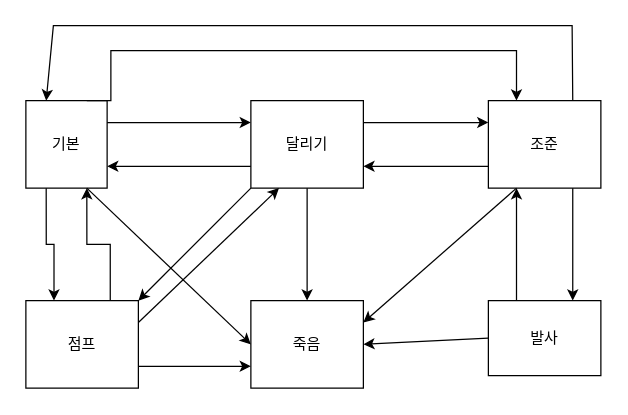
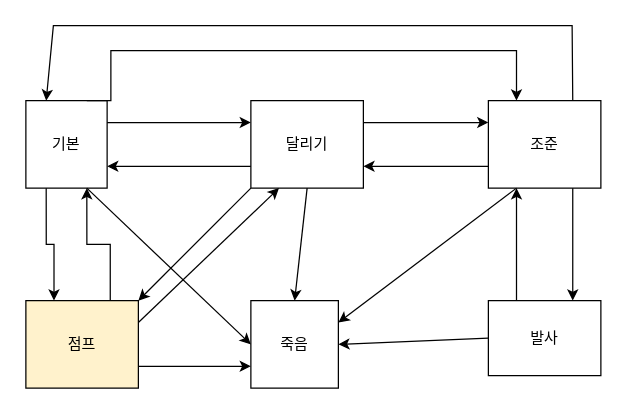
  <mxCell id="0" />
  <mxCell id="1" parent="0" />
  <mxCell id="2" value="" style="edgeStyle=orthogonalEdgeStyle;rounded=0;orthogonalLoop=1;jettySize=auto;html=1;exitX=0.25;exitY=1;exitDx=0;exitDy=0;entryX=0.25;entryY=0;entryDx=0;entryDy=0;" edge="1" parent="1" source="3" target="20"><mxGeometry relative="1" as="geometry" /></mxCell>
  <mxCell id="3" value="기본" style="rounded=0;whiteSpace=wrap;html=1;" parent="1" vertex="1"><mxGeometry x="20" y="80" width="65" height="70" as="geometry" /></mxCell>
  <mxCell id="4" value="조준" style="rounded=0;whiteSpace=wrap;html=1;" parent="1" vertex="1"><mxGeometry x="390" y="80" width="90" height="70" as="geometry" /></mxCell>
  <mxCell id="5" value="" style="edgeStyle=orthogonalEdgeStyle;rounded=0;orthogonalLoop=1;jettySize=auto;html=1;exitX=0.75;exitY=0;exitDx=0;exitDy=0;entryX=0.25;entryY=0;entryDx=0;entryDy=0;" parent="1" source="3" target="4" edge="1"><mxGeometry relative="1" as="geometry"><mxPoint x="150" y="-100" as="sourcePoint" /><mxPoint x="150" y="-20" as="targetPoint" /><Array as="points"><mxPoint x="88" y="40" /><mxPoint x="413" y="40" /></Array></mxGeometry></mxCell>
- <mxCell id="6" value="죽음" style="rounded=0;whiteSpace=wrap;html=1;" parent="1" vertex="1"><mxGeometry x="200" y="240" width="90" height="70" as="geometry" /></mxCell>
+ <mxCell id="6" value="죽음" style="rounded=0;whiteSpace=wrap;html=1;" parent="1" vertex="1"><mxGeometry x="200" y="240" width="70" height="70" as="geometry" /></mxCell>
  <mxCell id="7" value="달리기" style="rounded=0;whiteSpace=wrap;html=1;" parent="1" vertex="1"><mxGeometry x="200" y="80" width="90" height="70" as="geometry" /></mxCell>
  <mxCell id="8" value="발사" style="rounded=0;whiteSpace=wrap;html=1;" parent="1" vertex="1"><mxGeometry x="390" y="240" width="90" height="60" as="geometry" /></mxCell>
  <mxCell id="9" value="" style="endArrow=classic;html=1;rounded=0;exitX=1;exitY=0.25;exitDx=0;exitDy=0;entryX=0;entryY=0.25;entryDx=0;entryDy=0;" parent="1" source="3" target="7" edge="1"><mxGeometry width="50" height="50" relative="1" as="geometry"><mxPoint x="360" y="170" as="sourcePoint" /><mxPoint x="410" y="120" as="targetPoint" /></mxGeometry></mxCell>
  <mxCell id="10" value="" style="endArrow=classic;html=1;rounded=0;exitX=0;exitY=0.75;exitDx=0;exitDy=0;entryX=1;entryY=0.75;entryDx=0;entryDy=0;" parent="1" source="7" target="3" edge="1"><mxGeometry width="50" height="50" relative="1" as="geometry"><mxPoint x="120" y="108" as="sourcePoint" /><mxPoint x="210" y="108" as="targetPoint" /></mxGeometry></mxCell>
  <mxCell id="11" value="" style="endArrow=classic;html=1;rounded=0;exitX=0.5;exitY=1;exitDx=0;exitDy=0;entryX=0.5;entryY=0;entryDx=0;entryDy=0;" parent="1" source="7" target="6" edge="1"><mxGeometry width="50" height="50" relative="1" as="geometry"><mxPoint x="130" y="118" as="sourcePoint" /><mxPoint x="170" y="200" as="targetPoint" /></mxGeometry></mxCell>
  <mxCell id="12" value="" style="endArrow=classic;html=1;rounded=0;exitX=0.75;exitY=1;exitDx=0;exitDy=0;entryX=0;entryY=0.5;entryDx=0;entryDy=0;" parent="1" source="3" target="6" edge="1"><mxGeometry width="50" height="50" relative="1" as="geometry"><mxPoint x="255" y="160" as="sourcePoint" /><mxPoint x="255" y="250" as="targetPoint" /></mxGeometry></mxCell>
  <mxCell id="13" value="" style="endArrow=classic;html=1;rounded=0;exitX=1;exitY=0.25;exitDx=0;exitDy=0;entryX=0;entryY=0.25;entryDx=0;entryDy=0;" parent="1" source="7" target="4" edge="1"><mxGeometry width="50" height="50" relative="1" as="geometry"><mxPoint x="265" y="170" as="sourcePoint" /><mxPoint x="265" y="260" as="targetPoint" /></mxGeometry></mxCell>
  <mxCell id="14" value="" style="endArrow=classic;html=1;rounded=0;exitX=0;exitY=0.75;exitDx=0;exitDy=0;entryX=1;entryY=0.75;entryDx=0;entryDy=0;" parent="1" source="4" target="7" edge="1"><mxGeometry width="50" height="50" relative="1" as="geometry"><mxPoint x="275" y="180" as="sourcePoint" /><mxPoint x="275" y="270" as="targetPoint" /></mxGeometry></mxCell>
  <mxCell id="15" value="" style="endArrow=classic;html=1;rounded=0;exitX=0.25;exitY=1;exitDx=0;exitDy=0;entryX=1;entryY=0.25;entryDx=0;entryDy=0;" parent="1" source="4" target="6" edge="1"><mxGeometry width="50" height="50" relative="1" as="geometry"><mxPoint x="285" y="190" as="sourcePoint" /><mxPoint x="285" y="280" as="targetPoint" /></mxGeometry></mxCell>
  <mxCell id="16" value="" style="endArrow=classic;html=1;rounded=0;exitX=0.75;exitY=1;exitDx=0;exitDy=0;entryX=0.75;entryY=0;entryDx=0;entryDy=0;" parent="1" source="4" target="8" edge="1"><mxGeometry width="50" height="50" relative="1" as="geometry"><mxPoint x="295" y="200" as="sourcePoint" /><mxPoint x="295" y="290" as="targetPoint" /></mxGeometry></mxCell>
  <mxCell id="17" value="" style="endArrow=classic;html=1;rounded=0;entryX=0.25;entryY=1;entryDx=0;entryDy=0;exitX=0.25;exitY=0;exitDx=0;exitDy=0;" parent="1" source="8" target="4" edge="1"><mxGeometry width="50" height="50" relative="1" as="geometry"><mxPoint x="420" y="240" as="sourcePoint" /><mxPoint x="305" y="300" as="targetPoint" /></mxGeometry></mxCell>
  <mxCell id="18" value="" style="endArrow=classic;html=1;rounded=0;exitX=0.75;exitY=0;exitDx=0;exitDy=0;entryX=0.25;entryY=0;entryDx=0;entryDy=0;" parent="1" source="4" target="3" edge="1"><mxGeometry width="50" height="50" relative="1" as="geometry"><mxPoint x="510" y="30" as="sourcePoint" /><mxPoint x="0" y="40" as="targetPoint" /><Array as="points"><mxPoint x="457" y="20" /><mxPoint x="42" y="20" /></Array></mxGeometry></mxCell>
  <mxCell id="19" value="" style="endArrow=classic;html=1;rounded=0;entryX=1;entryY=0.5;entryDx=0;entryDy=0;exitX=0;exitY=0.5;exitDx=0;exitDy=0;" parent="1" source="8" target="6" edge="1"><mxGeometry width="50" height="50" relative="1" as="geometry"><mxPoint x="423" y="250" as="sourcePoint" /><mxPoint x="423" y="160" as="targetPoint" /></mxGeometry></mxCell>
- <mxCell id="20" value="점프" style="rounded=0;whiteSpace=wrap;html=1;" vertex="1" parent="1"><mxGeometry x="20" y="240" width="90" height="70" as="geometry" /></mxCell>
+ <mxCell id="20" value="점프" style="rounded=0;whiteSpace=wrap;html=1;fillColor=#fff2cc;" vertex="1" parent="1"><mxGeometry x="20" y="240" width="90" height="70" as="geometry" /></mxCell>
  <mxCell id="21" value="" style="edgeStyle=orthogonalEdgeStyle;rounded=0;orthogonalLoop=1;jettySize=auto;html=1;exitX=0.75;exitY=0;exitDx=0;exitDy=0;entryX=0.75;entryY=1;entryDx=0;entryDy=0;" edge="1" parent="1" source="20" target="3"><mxGeometry relative="1" as="geometry"><mxPoint x="53" y="160" as="sourcePoint" /><mxPoint x="53" y="240" as="targetPoint" /></mxGeometry></mxCell>
  <mxCell id="22" value="" style="endArrow=classic;html=1;rounded=0;exitX=1;exitY=0.75;exitDx=0;exitDy=0;entryX=0;entryY=0.75;entryDx=0;entryDy=0;" edge="1" parent="1" source="20" target="6"><mxGeometry width="50" height="50" relative="1" as="geometry"><mxPoint x="98" y="160" as="sourcePoint" /><mxPoint x="210" y="285" as="targetPoint" /></mxGeometry></mxCell>
  <mxCell id="23" value="" style="endArrow=classic;html=1;rounded=0;exitX=0;exitY=1;exitDx=0;exitDy=0;entryX=1;entryY=0;entryDx=0;entryDy=0;" edge="1" parent="1" source="7" target="20"><mxGeometry width="50" height="50" relative="1" as="geometry"><mxPoint x="200" y="190" as="sourcePoint" /><mxPoint x="250" y="140" as="targetPoint" /></mxGeometry></mxCell>
  <mxCell id="24" value="" style="endArrow=classic;html=1;rounded=0;exitX=1;exitY=0.25;exitDx=0;exitDy=0;entryX=0.25;entryY=1;entryDx=0;entryDy=0;" edge="1" parent="1" source="20" target="7"><mxGeometry width="50" height="50" relative="1" as="geometry"><mxPoint x="210" y="160" as="sourcePoint" /><mxPoint x="120" y="250" as="targetPoint" /></mxGeometry></mxCell>
